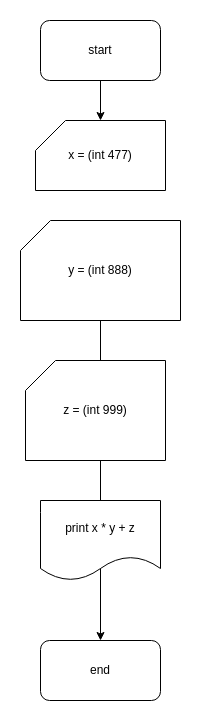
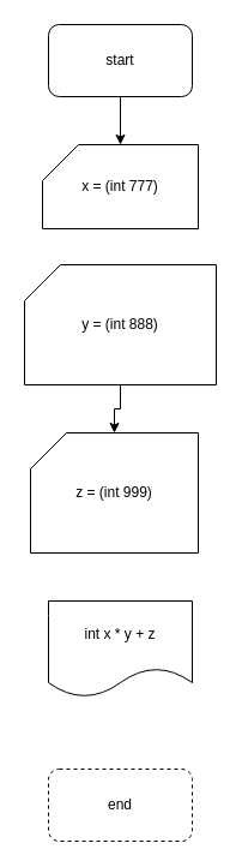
  <mxCell id="0" />
  <mxCell id="1" parent="0" />
- <mxCell id="2" style="edgeStyle=orthogonalEdgeStyle;rounded=0;orthogonalLoop=1;jettySize=auto;html=1;entryX=0.5;entryY=0;entryDx=0;entryDy=0;" edge="1" parent="1" source="7" target="4"><mxGeometry relative="1" as="geometry"><mxPoint x="100" y="486" as="targetPoint" /></mxGeometry></mxCell>
+ <mxCell id="2" style="edgeStyle=orthogonalEdgeStyle;rounded=0;orthogonalLoop=1;jettySize=auto;html=1;" edge="1" parent="1" source="7" target="8"><mxGeometry relative="1" as="geometry"><mxPoint x="100" y="486" as="targetPoint" /></mxGeometry></mxCell>
  <mxCell id="3" value="start" style="rounded=1;whiteSpace=wrap;html=1;" vertex="1" parent="1"><mxGeometry x="40" y="20" width="120" height="60" as="geometry" /></mxCell>
- <mxCell id="4" value="end" style="rounded=1;whiteSpace=wrap;html=1;" vertex="1" parent="1"><mxGeometry x="40" y="640" width="120" height="60" as="geometry" /></mxCell>
- <mxCell id="5" value="x = (int 477)" style="shape=card;whiteSpace=wrap;html=1;" vertex="1" parent="1"><mxGeometry x="35" y="120" width="130" height="70" as="geometry" /></mxCell>
+ <mxCell id="4" value="end" style="rounded=1;whiteSpace=wrap;html=1;dashed=1;" vertex="1" parent="1"><mxGeometry x="40" y="640" width="120" height="60" as="geometry" /></mxCell>
+ <mxCell id="5" value="x = (int 777)" style="shape=card;whiteSpace=wrap;html=1;" vertex="1" parent="1"><mxGeometry x="35" y="120" width="130" height="70" as="geometry" /></mxCell>
  <mxCell id="6" value="" style="edgeStyle=orthogonalEdgeStyle;rounded=0;orthogonalLoop=1;jettySize=auto;html=1;" edge="1" parent="1" source="3" target="5"><mxGeometry relative="1" as="geometry"><mxPoint x="100" y="486" as="targetPoint" /><mxPoint x="100" y="80" as="sourcePoint" /></mxGeometry></mxCell>
  <mxCell id="7" value="y = (int 888)" style="shape=card;whiteSpace=wrap;html=1;" vertex="1" parent="1"><mxGeometry x="20" y="220" width="160" height="100" as="geometry" /></mxCell>
  <mxCell id="8" value="z = (int 999)" style="shape=card;whiteSpace=wrap;html=1;" vertex="1" parent="1"><mxGeometry x="25" y="360" width="140" height="100" as="geometry" /></mxCell>
- <mxCell id="9" value="print x * y + z" style="shape=document;whiteSpace=wrap;html=1;boundedLbl=1;" vertex="1" parent="1"><mxGeometry x="40" y="500" width="120" height="80" as="geometry" /></mxCell>
+ <mxCell id="9" value="int x * y + z" style="shape=document;whiteSpace=wrap;html=1;boundedLbl=1;" vertex="1" parent="1"><mxGeometry x="40" y="500" width="120" height="80" as="geometry" /></mxCell>
